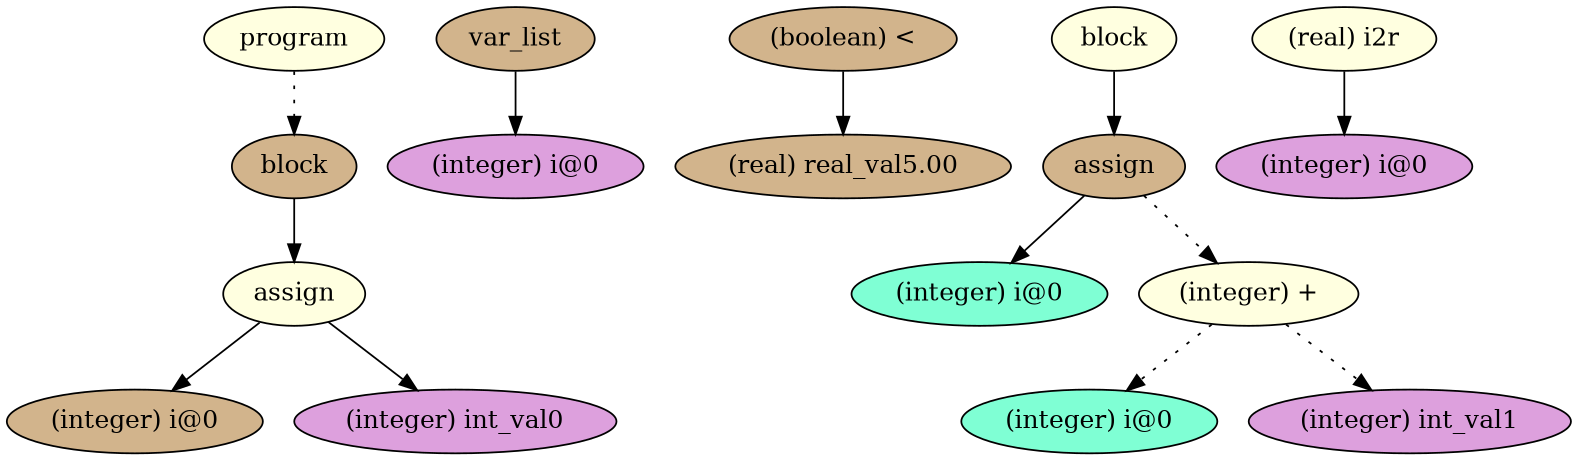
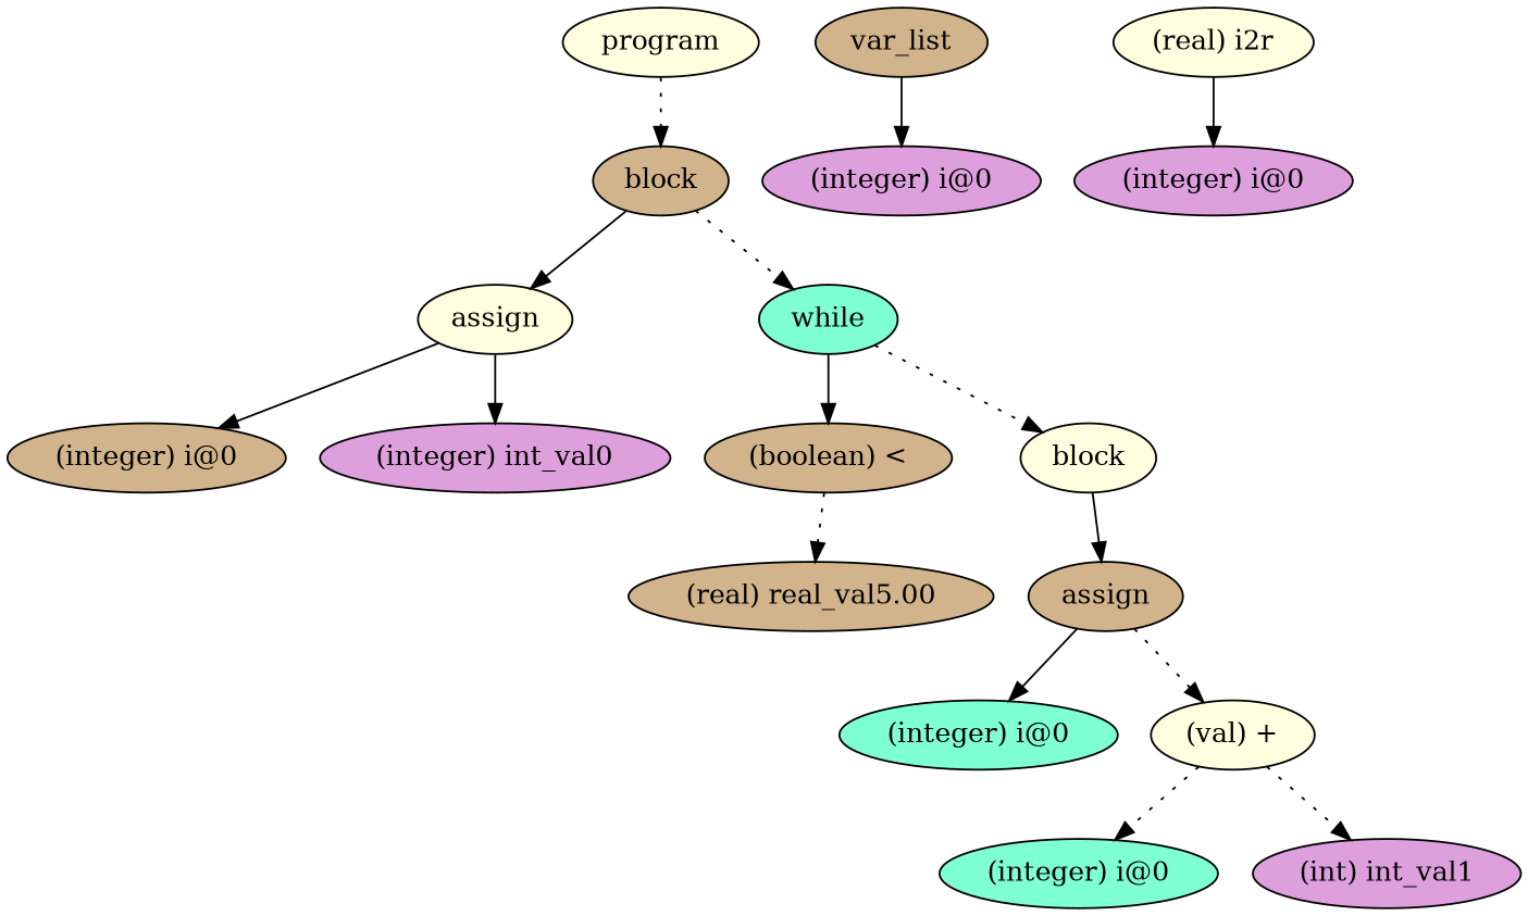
  digraph {
    ordering=out
    node [fillcolor=tan style=filled]
    edge [style=solid]
    n1 [fillcolor=lightyellow label=program]
    n2 [label=block]
    n3 [label=var_list]
    n4 [fillcolor=plum label="(integer) i@0"]
    n5 [fillcolor=lightyellow label=assign]
+   n6 [fillcolor=aquamarine label=while]
    n7 [label="(integer) i@0"]
    n8 [fillcolor=plum label="(integer) int_val0"]
    n9 [label="(boolean) <"]
    n10 [fillcolor=lightyellow label=block]
    n11 [label="(real) real_val5.00"]
    n12 [label=assign]
    n13 [fillcolor=lightyellow label="(real) i2r"]
    n14 [fillcolor=plum label="(integer) i@0"]
    n15 [fillcolor=aquamarine label="(integer) i@0"]
-   n16 [fillcolor=lightyellow label="(integer) +"]
+   n16 [fillcolor=lightyellow label="(val) +"]
    n17 [fillcolor=aquamarine label="(integer) i@0"]
-   n18 [fillcolor=plum label="(integer) int_val1"]
+   n18 [fillcolor=plum label="(int) int_val1"]
    n1 -> n2 [style=dotted]
    n2 -> n5
+   n2 -> n6 [style=dotted]
    n3 -> n4
    n5 -> n7
    n5 -> n8
-   n9 -> n11
+   n6 -> n9
+   n6 -> n10 [style=dotted]
+   n9 -> n11 [style=dotted]
    n10 -> n12
    n12 -> n15
    n12 -> n16 [style=dotted]
    n13 -> n14
    n16 -> n17 [style=dotted]
    n16 -> n18 [style=dotted]
  }
